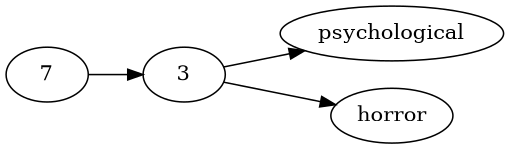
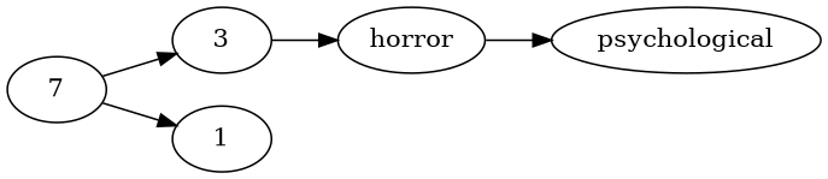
  digraph {
    rankdir=LR
    n1 [label=7]
    n2 [label=3]
+   n3 [label=1]
    n4 [label=psychological]
    n5 [label=horror]
    n1 -> n2
-   n2 -> n4
+   n1 -> n3
+   n5 -> n4
    n2 -> n5
  }
